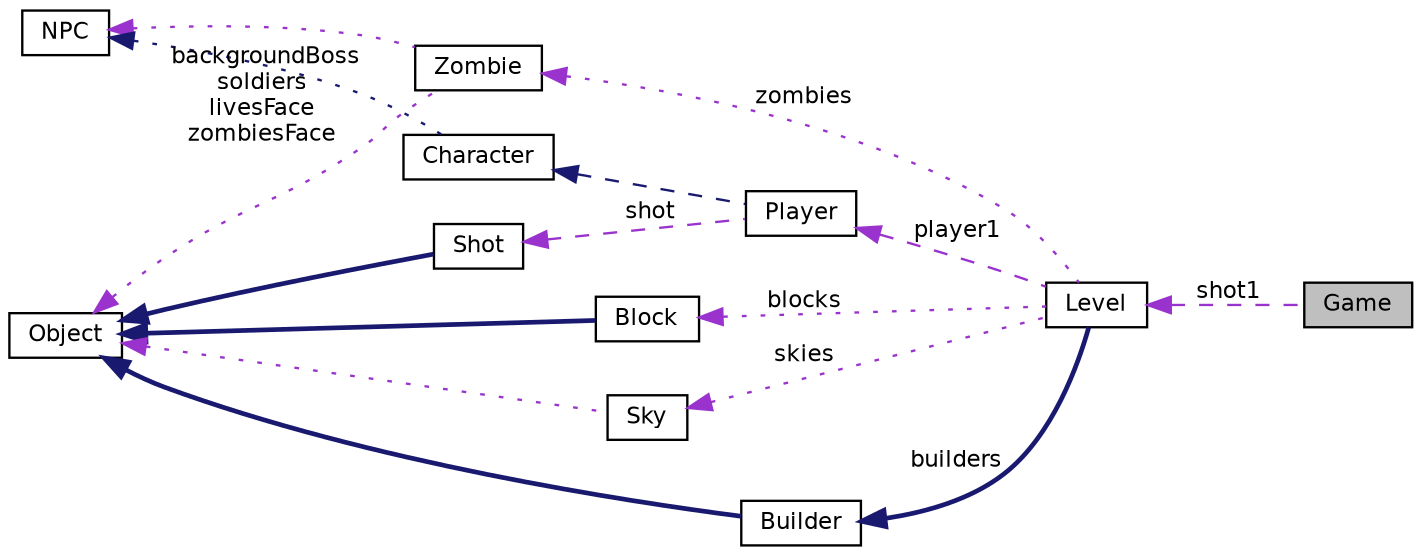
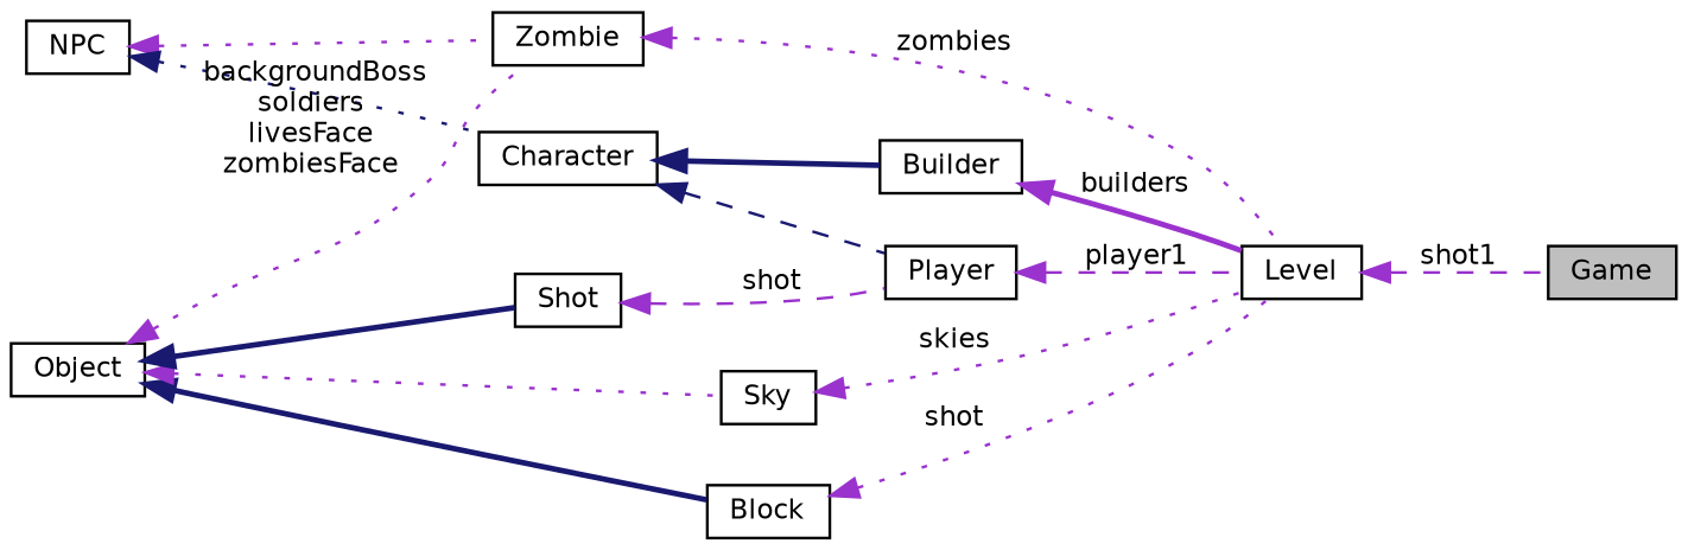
  digraph {
    rankdir=LR
    node [color=black fillcolor=white fontname=Helvetica fontsize=10 shape=record style=filled]
    edge [color=darkorchid3 dir=back fontname=Helvetica fontsize=10 labelfontname=Helvetica labelfontsize=10 style=dotted]
    n1 [fillcolor=grey75 fontcolor=black height=0.2 label=Game width=0.4]
    n2 [height=0.2 label=Level width=0.4]
    n3 [height=0.2 label=Zombie width=0.4]
    n4 [height=0.2 label=NPC width=0.4]
    n5 [height=0.2 label=Character width=0.4]
    n6 [height=0.2 label=Player width=0.4]
    n7 [height=0.2 label=Block width=0.4]
    n8 [height=0.2 label=Object width=0.4]
    n9 [height=0.2 label=Sky width=0.4]
    n10 [height=0.2 label=Shot width=0.4]
    n11 [height=0.2 label=Builder width=0.4]
    n2 -> n1 [label=" shot1" style=dashed]
    n3 -> n2 [label=" zombies"]
    n4 -> n3
    n4 -> n5 [color=midnightblue]
    n5 -> n6 [color=midnightblue style=dashed]
    n6 -> n2 [label=" player1" style=dashed]
-   n7 -> n2 [label=" blocks"]
+   n7 -> n2 [label=" shot"]
    n8 -> n3 [label=" backgroundBoss\nsoldiers\nlivesFace\nzombiesFace"]
    n8 -> n7 [color=midnightblue style=bold]
    n8 -> n9
    n8 -> n10 [color=midnightblue style=bold]
-   n8 -> n11 [color=midnightblue style=bold]
+   n5 -> n11 [color=midnightblue style=bold]
    n9 -> n2 [label=" skies"]
    n10 -> n6 [label=" shot" style=dashed]
-   n11 -> n2 [color=midnightblue label=" builders" style=bold]
+   n11 -> n2 [label=" builders" style=bold]
  }
